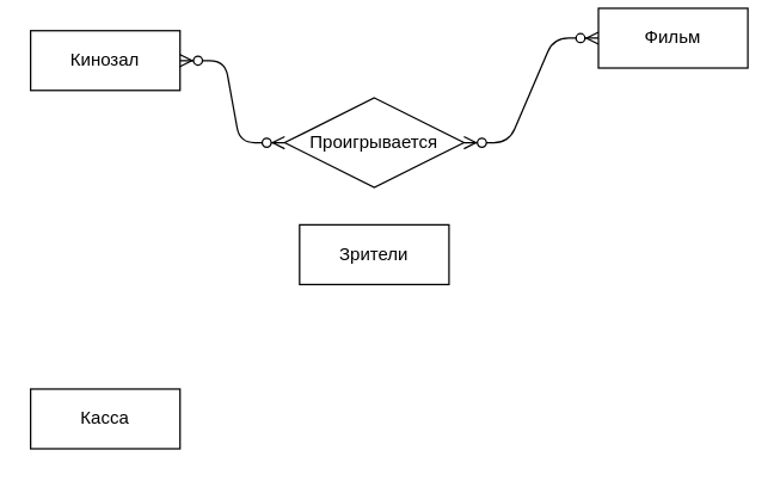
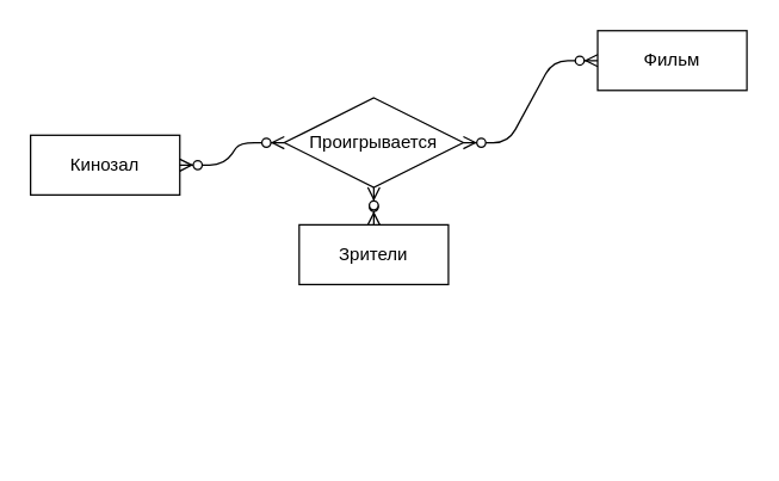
  <mxCell id="0" />
  <mxCell id="1" parent="0" />
- <mxCell id="2" value="Кинозал" style="whiteSpace=wrap;html=1;align=center;" parent="1" vertex="1"><mxGeometry x="20" y="20" width="100" height="40" as="geometry" /></mxCell>
- <mxCell id="3" value="Фильм" style="whiteSpace=wrap;html=1;align=center;" parent="1" vertex="1"><mxGeometry x="400" y="5" width="100" height="40" as="geometry" /></mxCell>
+ <mxCell id="2" value="Кинозал" style="whiteSpace=wrap;html=1;align=center;" parent="1" vertex="1"><mxGeometry x="20" y="90" width="100" height="40" as="geometry" /></mxCell>
+ <mxCell id="3" value="Фильм" style="whiteSpace=wrap;html=1;align=center;" parent="1" vertex="1"><mxGeometry x="400" y="20" width="100" height="40" as="geometry" /></mxCell>
  <mxCell id="4" value="Проигрывается" style="shape=rhombus;perimeter=rhombusPerimeter;whiteSpace=wrap;html=1;align=center;" parent="1" vertex="1"><mxGeometry x="190" y="65" width="120" height="60" as="geometry" /></mxCell>
  <mxCell id="5" value="Зрители" style="whiteSpace=wrap;html=1;align=center;" parent="1" vertex="1"><mxGeometry x="200" y="150" width="100" height="40" as="geometry" /></mxCell>
  <mxCell id="6" value="" style="edgeStyle=entityRelationEdgeStyle;fontSize=12;html=1;endArrow=ERzeroToMany;endFill=1;startArrow=ERzeroToMany;exitX=1;exitY=0.5;exitDx=0;exitDy=0;entryX=0;entryY=0.5;entryDx=0;entryDy=0;" parent="1" source="2" target="4" edge="1"><mxGeometry width="100" height="100" relative="1" as="geometry"><mxPoint x="320" y="270" as="sourcePoint" /><mxPoint x="420" y="170" as="targetPoint" /></mxGeometry></mxCell>
+ <mxCell id="7" value="" style="fontSize=12;html=1;endArrow=ERzeroToMany;endFill=1;startArrow=ERzeroToMany;exitX=0.5;exitY=0;exitDx=0;exitDy=0;entryX=0.5;entryY=1;entryDx=0;entryDy=0;" parent="1" source="5" target="4" edge="1"><mxGeometry width="100" height="100" relative="1" as="geometry"><mxPoint x="140" y="60" as="sourcePoint" /><mxPoint x="210" y="60" as="targetPoint" /></mxGeometry></mxCell>
  <mxCell id="8" value="" style="edgeStyle=entityRelationEdgeStyle;fontSize=12;html=1;endArrow=ERzeroToMany;endFill=1;startArrow=ERzeroToMany;exitX=1;exitY=0.5;exitDx=0;exitDy=0;entryX=0;entryY=0.5;entryDx=0;entryDy=0;" parent="1" source="4" target="3" edge="1"><mxGeometry width="100" height="100" relative="1" as="geometry"><mxPoint x="150" y="70" as="sourcePoint" /><mxPoint x="220" y="70" as="targetPoint" /></mxGeometry></mxCell>
- <mxCell id="9" value="Касса" style="whiteSpace=wrap;html=1;align=center;" vertex="1" parent="1"><mxGeometry x="20" y="260" width="100" height="40" as="geometry" /></mxCell>
